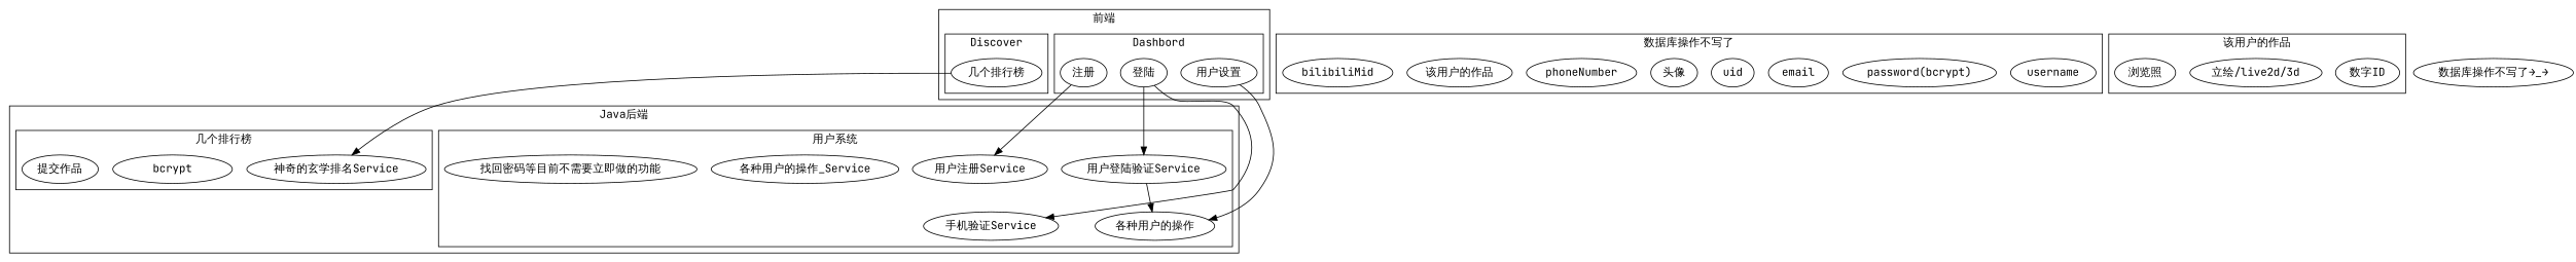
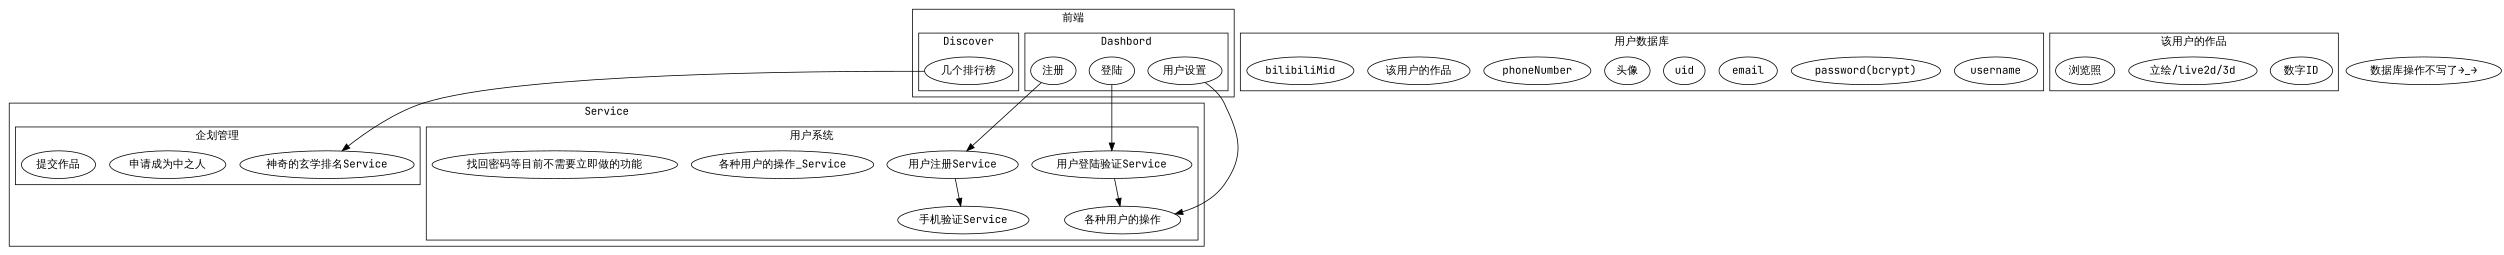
  digraph {
    fontname="JetBrains Mono"
    node [fontname="JetBrains Mono"]
    edge [fontname="JetBrains Mono"]
    "几个排行榜"
    "注册"
    "登陆"
    "用户设置"
    "用户注册Service"
    "用户登陆验证Service"
    "各种用户的操作"
    "手机验证Service"
    n9 [label="各种用户的操作_Service"]
    "找回密码等目前不需要立即做的功能"
    "神奇的玄学排名Service"
-   "申请成为中之人" [label=bcrypt]
+   "申请成为中之人"
    "提交作品"
    username
    "password(bcrypt)"
    email
    uid
    "头像"
    phoneNumber
    "该用户的作品"
    bilibiliMid
    "数字ID"
    "立绘/live2d/3d"
    "浏览照"
    "数据库操作不写了→_→"
    subgraph cluster_1 {
      label="前端"
      subgraph cluster_2 {
        label=Discover
        "几个排行榜"
      }
      subgraph cluster_3 {
        label=Dashbord
        "注册"
        "登陆"
        "用户设置"
      }
    }
    subgraph cluster_4 {
-     label="Java后端"
+     label=Service
      subgraph cluster_5 {
        label="用户系统"
        "用户注册Service"
        "用户登陆验证Service"
        "各种用户的操作"
        "手机验证Service"
        n9
        "找回密码等目前不需要立即做的功能"
      }
      subgraph cluster_6 {
-       label="几个排行榜"
+       label="企划管理"
        "神奇的玄学排名Service"
        "申请成为中之人"
        "提交作品"
      }
    }
    subgraph cluster_7 {
-     label="数据库操作不写了"
+     label="用户数据库"
      username
      "password(bcrypt)"
      email
      uid
      "头像"
      phoneNumber
      "该用户的作品"
      bilibiliMid
    }
    subgraph cluster_8 {
      label="该用户的作品"
      "数字ID"
      "立绘/live2d/3d"
      "浏览照"
    }
    "几个排行榜" -> "神奇的玄学排名Service"
    "注册" -> "用户注册Service"
    "登陆" -> "用户登陆验证Service"
    "用户设置" -> "各种用户的操作"
-   "登陆" -> "手机验证Service"
+   "用户注册Service" -> "手机验证Service"
    "用户登陆验证Service" -> "各种用户的操作"
  }
